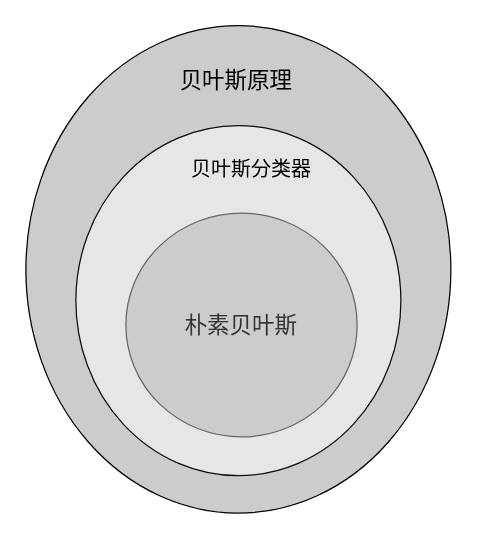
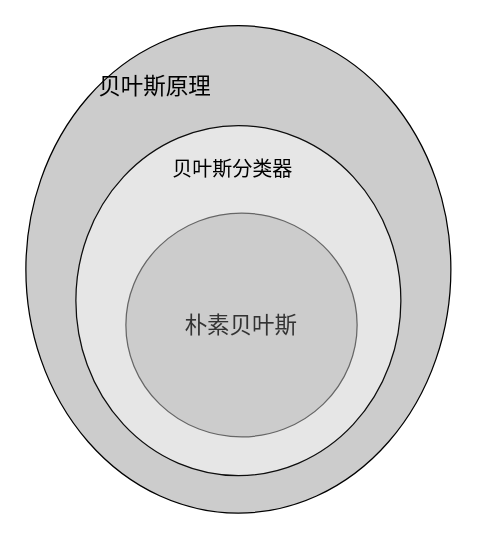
  <mxCell id="0" />
  <mxCell id="1" parent="0" />
  <mxCell id="2" value="" style="ellipse;whiteSpace=wrap;html=1;fillColor=#CCCCCC;strokeColor=default;fillStyle=auto;fontColor=#333333;gradientColor=none;" parent="1" vertex="1"><mxGeometry x="20" y="20" width="340" height="390" as="geometry" /></mxCell>
  <mxCell id="3" value="" style="ellipse;whiteSpace=wrap;html=1;fillColor=#E6E6E6;strokeColor=#0d0d0d;fillStyle=auto;gradientColor=none;" parent="1" vertex="1"><mxGeometry x="60" y="100" width="260" height="280" as="geometry" /></mxCell>
  <mxCell id="4" value="&lt;font face=&quot;Verdana&quot; style=&quot;font-size: 18px;&quot;&gt;朴素贝叶斯&lt;/font&gt;" style="ellipse;whiteSpace=wrap;html=1;fillColor=#cccccc;strokeColor=#666666;fontColor=#333333;" parent="1" vertex="1"><mxGeometry x="100" y="170" width="185" height="179" as="geometry" /></mxCell>
- <mxCell id="5" value="&lt;font style=&quot;font-size: 16px;&quot;&gt;贝叶斯分类器&lt;/font&gt;" style="text;html=1;align=center;verticalAlign=middle;resizable=0;points=[];autosize=1;strokeColor=none;fillColor=none;" parent="1" vertex="1"><mxGeometry x="140" y="120" width="120" height="30" as="geometry" /></mxCell>
- <mxCell id="6" value="&lt;font style=&quot;font-size: 18px;&quot;&gt;贝叶斯原理&lt;/font&gt;" style="text;html=1;align=center;verticalAlign=middle;resizable=0;points=[];autosize=1;strokeColor=none;fillColor=none;" parent="1" vertex="1"><mxGeometry x="133" y="44" width="110" height="40" as="geometry" /></mxCell>
+ <mxCell id="5" value="&lt;font style=&quot;font-size: 16px;&quot;&gt;贝叶斯分类器&lt;/font&gt;" style="text;html=1;align=center;verticalAlign=middle;resizable=0;points=[];autosize=1;strokeColor=none;fillColor=none;" parent="1" vertex="1"><mxGeometry x="125" y="120" width="120" height="30" as="geometry" /></mxCell>
+ <mxCell id="6" value="&lt;font style=&quot;font-size: 18px;&quot;&gt;贝叶斯原理&lt;/font&gt;" style="text;html=1;align=center;verticalAlign=middle;resizable=0;points=[];autosize=1;strokeColor=none;fillColor=none;" parent="1" vertex="1"><mxGeometry x="68" y="49" width="110" height="40" as="geometry" /></mxCell>
